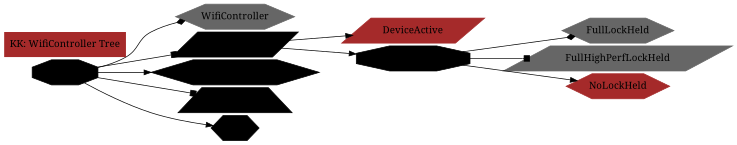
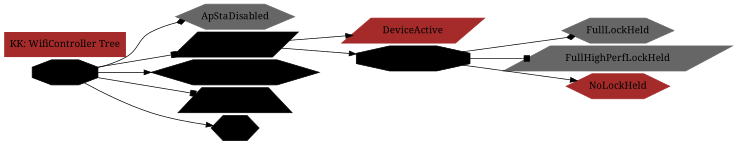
  digraph {
    fontname="Noto Serif"
    nodesep=0.05
    rankdir=LR
    node [color=black fontname="Noto Serif" shape=hexagon style=filled]
    edge [arrowhead=normal fontname="Noto Serif"]
    Default [shape=octagon]
-   ApStaDisabled [color=gray40 label=WifiController]
+   ApStaDisabled [color=gray40]
    StaEnabled [shape=parallelogram]
    StaDisabledWithScan
    ApEnabled [shape=trapezium]
    Ecm
    DeviceActive [color=brown shape=parallelogram]
    DeviceInactive [shape=octagon]
    FullLockHeld [color=gray40]
    FullHighPerfLockHeld [color=gray40 shape=parallelogram]
    NoLockHeld [color=brown]
    "KK: WifiController Tree" [color=brown shape=plaintext]
    Default -> ApStaDisabled [arrowhead=diamond]
    Default -> StaEnabled [arrowhead=box]
    Default -> StaDisabledWithScan
    Default -> ApEnabled [arrowhead=box]
    Default -> Ecm
    StaEnabled -> DeviceActive
    StaEnabled -> DeviceInactive
    DeviceInactive -> FullLockHeld [arrowhead=diamond]
    DeviceInactive -> FullHighPerfLockHeld [arrowhead=box]
    DeviceInactive -> NoLockHeld
  }
